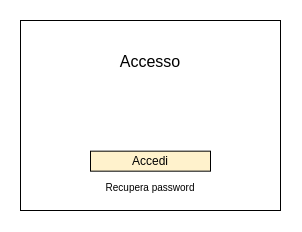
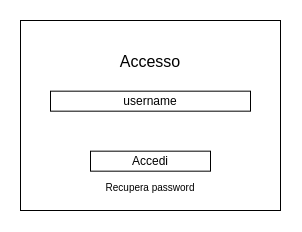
  <mxCell id="0" />
  <mxCell id="1" parent="0" />
  <mxCell id="2" value="" style="rounded=0;whiteSpace=wrap;html=1;" vertex="1" parent="1"><mxGeometry x="20" y="20" width="260" height="190" as="geometry" /></mxCell>
  <mxCell id="3" value="Accesso" style="text;html=1;strokeColor=none;fillColor=none;align=center;verticalAlign=middle;whiteSpace=wrap;rounded=0;fontSize=16;" vertex="1" parent="1"><mxGeometry x="120" y="40.67" width="60" height="40" as="geometry" /></mxCell>
- <mxCell id="5" value="Accedi" style="rounded=0;whiteSpace=wrap;html=1;fillColor=#fff2cc;" vertex="1" parent="1"><mxGeometry x="90" y="150.67" width="120" height="20" as="geometry" /></mxCell>
+ <mxCell id="4" value="username" style="rounded=0;whiteSpace=wrap;html=1;" vertex="1" parent="1"><mxGeometry x="50" y="90.67" width="200" height="20" as="geometry" /></mxCell>
+ <mxCell id="5" value="Accedi" style="rounded=0;whiteSpace=wrap;html=1;" vertex="1" parent="1"><mxGeometry x="90" y="150.67" width="120" height="20" as="geometry" /></mxCell>
  <mxCell id="6" value="&lt;font style=&quot;font-size: 10px&quot;&gt;Recupera password&lt;/font&gt;" style="text;html=1;strokeColor=none;fillColor=none;align=center;verticalAlign=middle;whiteSpace=wrap;rounded=0;fontSize=16;" vertex="1" parent="1"><mxGeometry x="60" y="180" width="180" height="10" as="geometry" /></mxCell>
